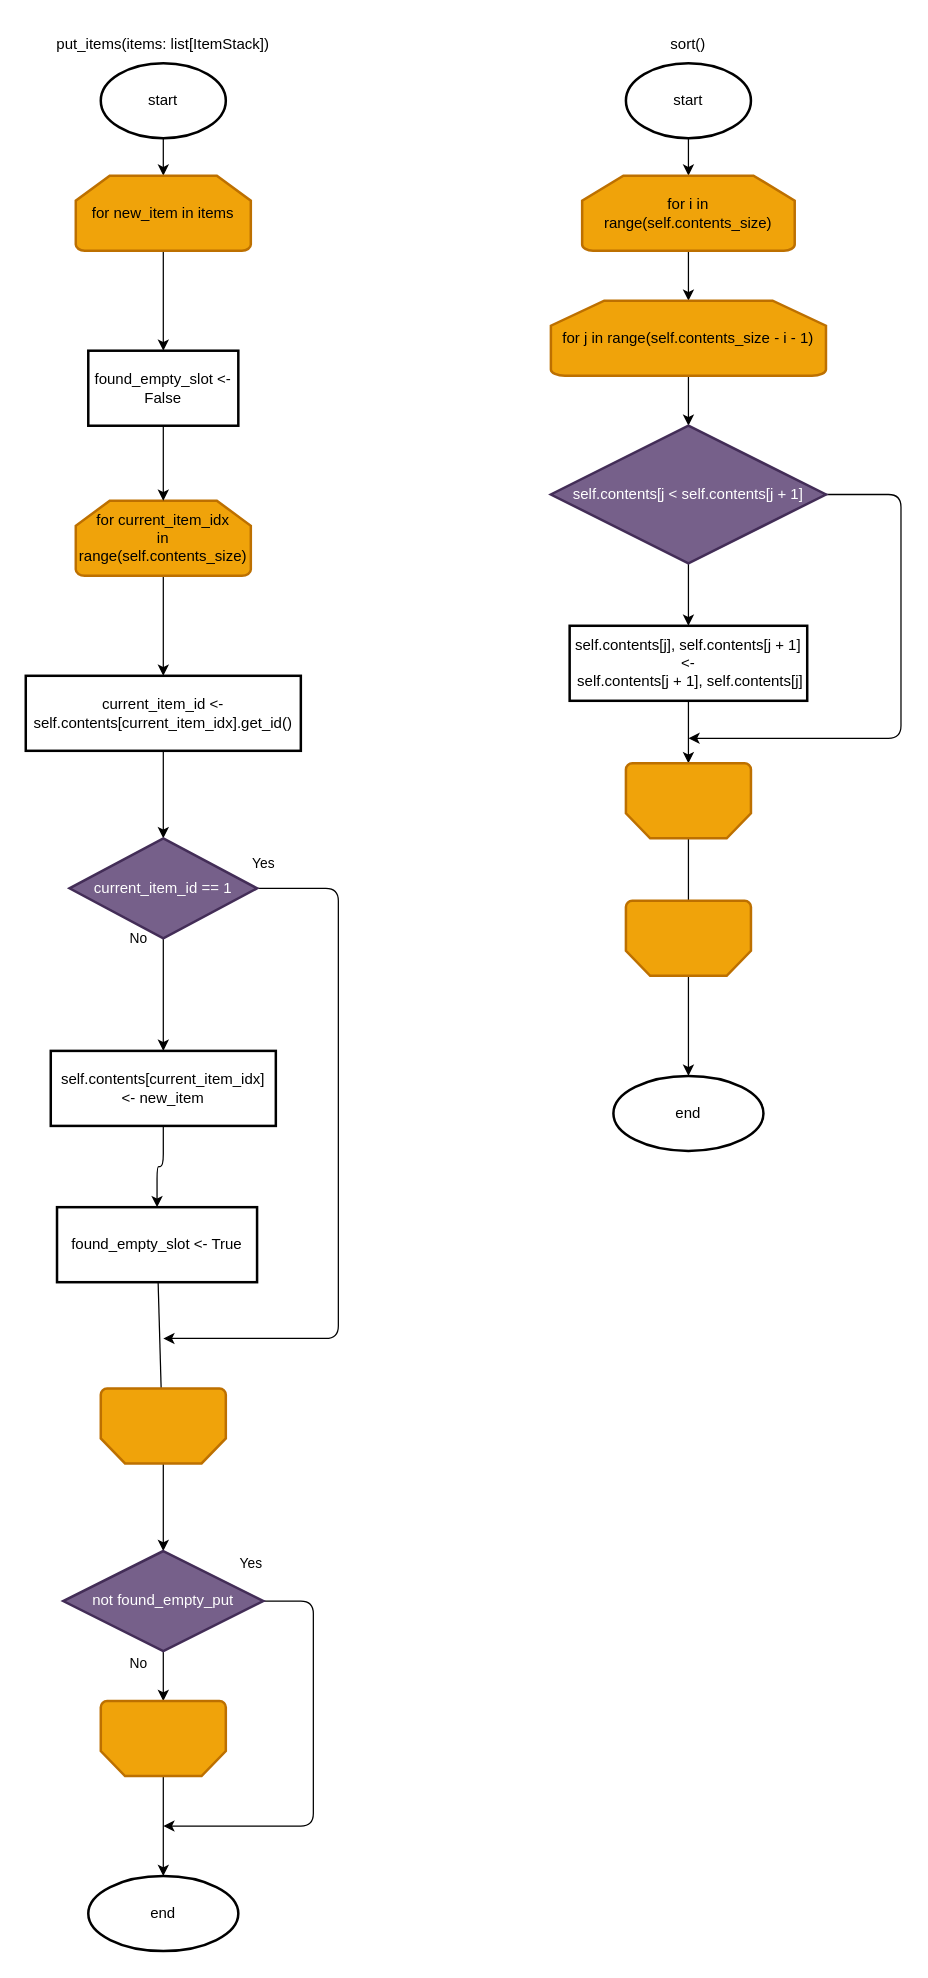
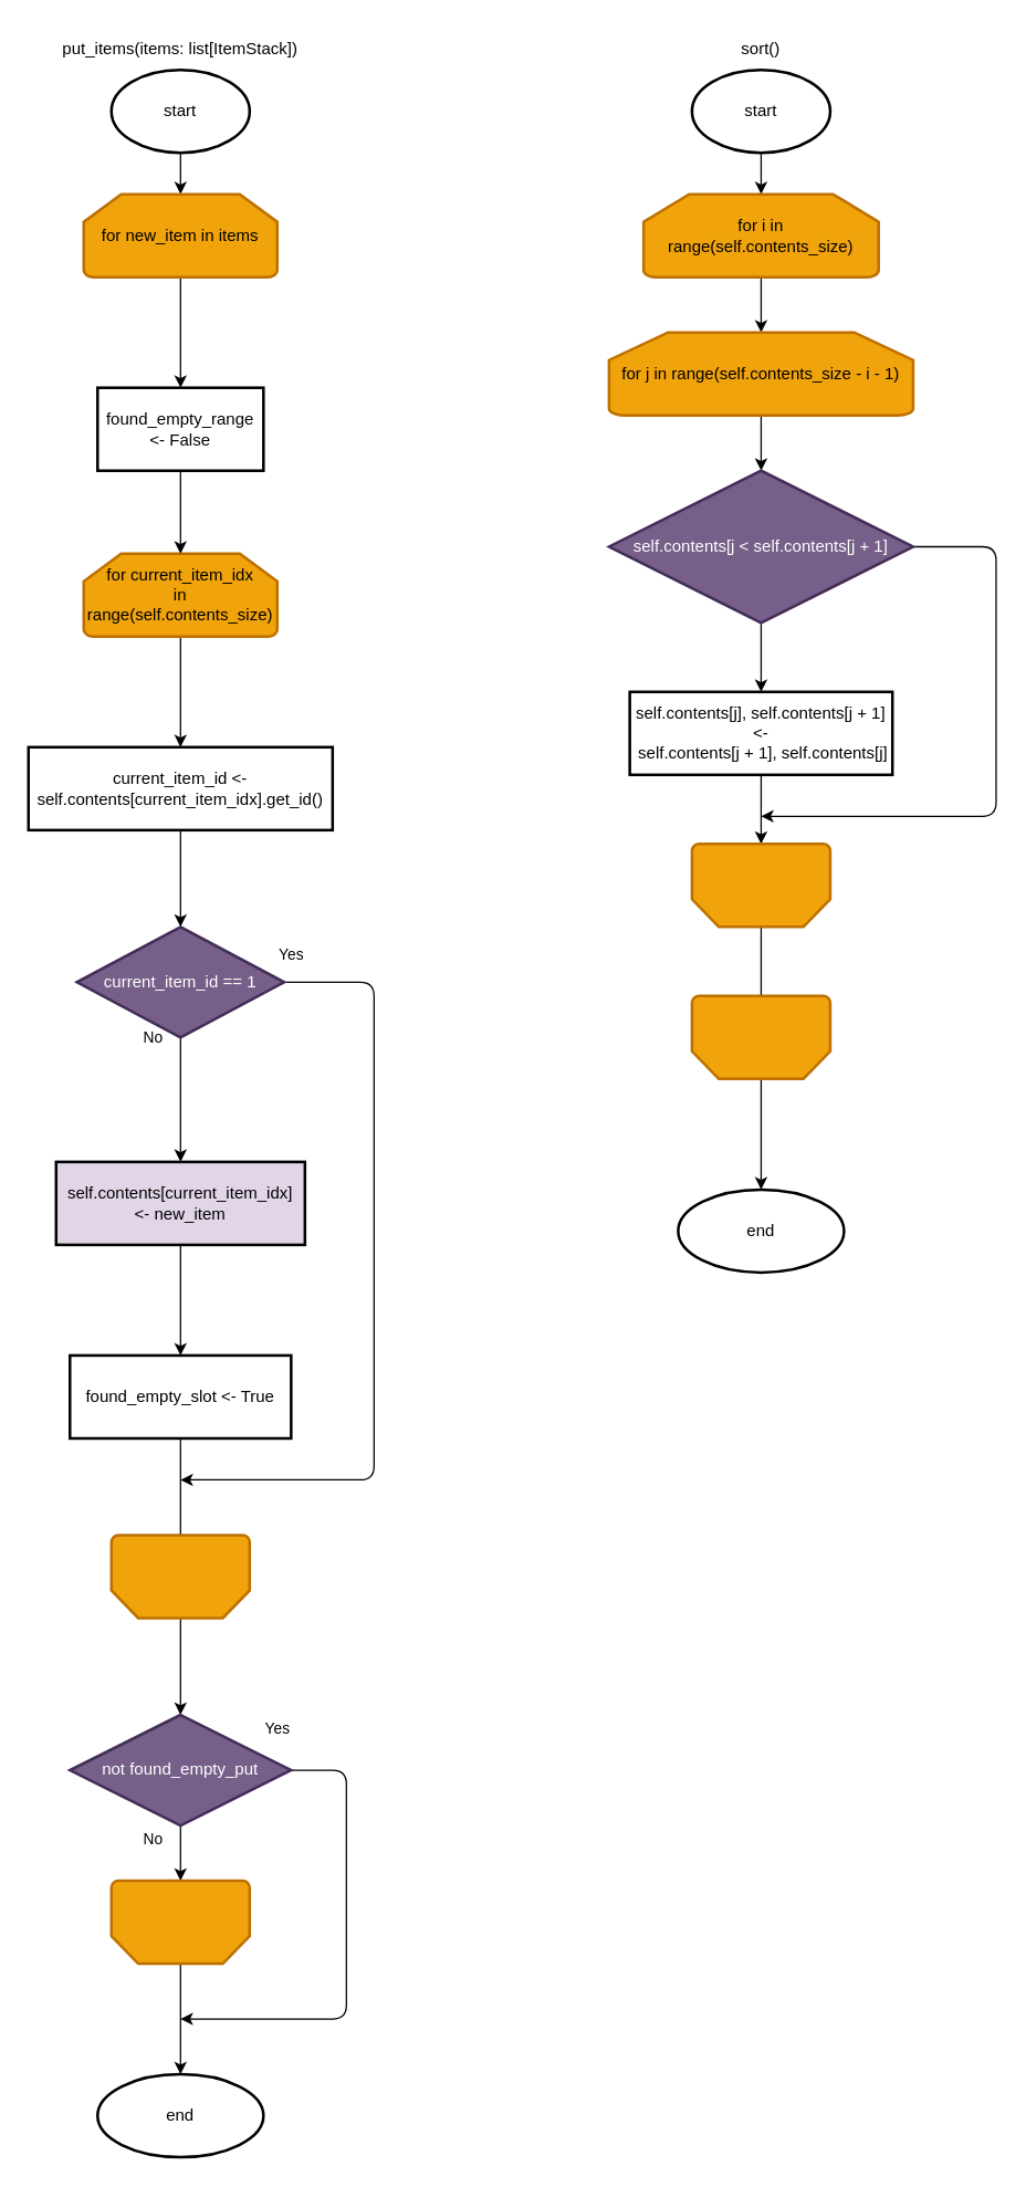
  <mxCell id="0" />
  <mxCell id="1" parent="0" />
  <mxCell id="2" style="edgeStyle=orthogonalEdgeStyle;html=1;entryX=0.5;entryY=0;entryDx=0;entryDy=0;entryPerimeter=0;" parent="1" source="3" target="23" edge="1"><mxGeometry relative="1" as="geometry" /></mxCell>
  <mxCell id="3" value="start" style="strokeWidth=2;html=1;shape=mxgraph.flowchart.start_1;whiteSpace=wrap;" parent="1" vertex="1"><mxGeometry x="80" y="50" width="100" height="60" as="geometry" /></mxCell>
  <mxCell id="4" value="put_items(items: list[ItemStack])" style="text;html=1;strokeColor=none;fillColor=none;align=center;verticalAlign=middle;whiteSpace=wrap;rounded=0;" parent="1" vertex="1"><mxGeometry x="35" y="20" width="190" height="30" as="geometry" /></mxCell>
  <mxCell id="5" value="sort()" style="text;html=1;strokeColor=none;fillColor=none;align=center;verticalAlign=middle;whiteSpace=wrap;rounded=0;" parent="1" vertex="1"><mxGeometry x="520" y="20" width="60" height="30" as="geometry" /></mxCell>
  <mxCell id="6" style="edgeStyle=none;html=1;entryX=0.5;entryY=0;entryDx=0;entryDy=0;entryPerimeter=0;" parent="1" source="7" target="9" edge="1"><mxGeometry relative="1" as="geometry" /></mxCell>
  <mxCell id="7" value="start" style="strokeWidth=2;html=1;shape=mxgraph.flowchart.start_1;whiteSpace=wrap;" parent="1" vertex="1"><mxGeometry x="500" y="50" width="100" height="60" as="geometry" /></mxCell>
  <mxCell id="8" style="edgeStyle=none;html=1;entryX=0.5;entryY=0;entryDx=0;entryDy=0;entryPerimeter=0;" parent="1" source="9" target="11" edge="1"><mxGeometry relative="1" as="geometry" /></mxCell>
  <mxCell id="9" value="for i in range(self.contents_size)" style="strokeWidth=2;html=1;shape=mxgraph.flowchart.loop_limit;whiteSpace=wrap;fillColor=#f0a30a;fontColor=#000000;strokeColor=#BD7000;" parent="1" vertex="1"><mxGeometry x="465" y="140" width="170" height="60" as="geometry" /></mxCell>
  <mxCell id="10" value="" style="edgeStyle=none;html=1;" parent="1" source="11" target="14" edge="1"><mxGeometry relative="1" as="geometry" /></mxCell>
  <mxCell id="11" value="for j in range(self.contents_size - i - 1)" style="strokeWidth=2;html=1;shape=mxgraph.flowchart.loop_limit;whiteSpace=wrap;fillColor=#f0a30a;fontColor=#000000;strokeColor=#BD7000;" parent="1" vertex="1"><mxGeometry x="440" y="240" width="220" height="60" as="geometry" /></mxCell>
  <mxCell id="12" value="" style="edgeStyle=none;html=1;" parent="1" source="14" target="16" edge="1"><mxGeometry relative="1" as="geometry" /></mxCell>
  <mxCell id="13" style="edgeStyle=orthogonalEdgeStyle;html=1;" parent="1" source="14" edge="1"><mxGeometry relative="1" as="geometry"><mxPoint x="550" y="590" as="targetPoint" /><Array as="points"><mxPoint x="720" y="395" /></Array></mxGeometry></mxCell>
  <mxCell id="14" value="self.contents[j &amp;lt; self.contents[j + 1]" style="rhombus;whiteSpace=wrap;html=1;strokeWidth=2;fillColor=#76608a;fontColor=#ffffff;strokeColor=#432D57;" parent="1" vertex="1"><mxGeometry x="440" y="340" width="220" height="110" as="geometry" /></mxCell>
  <mxCell id="15" style="edgeStyle=none;html=1;entryX=0.5;entryY=1;entryDx=0;entryDy=0;entryPerimeter=0;" parent="1" source="16" target="18" edge="1"><mxGeometry relative="1" as="geometry" /></mxCell>
  <mxCell id="16" value="self.contents[j], self.contents[j + 1] &amp;lt;-&lt;br&gt;&amp;nbsp;self.contents[j + 1], self.contents[j]" style="whiteSpace=wrap;html=1;strokeWidth=2;" parent="1" vertex="1"><mxGeometry x="455" y="500" width="190" height="60" as="geometry" /></mxCell>
  <mxCell id="17" style="edgeStyle=none;html=1;entryX=0.5;entryY=0;entryDx=0;entryDy=0;entryPerimeter=0;" parent="1" source="18" target="20" edge="1"><mxGeometry relative="1" as="geometry" /></mxCell>
  <mxCell id="18" value="" style="strokeWidth=2;html=1;shape=mxgraph.flowchart.loop_limit;whiteSpace=wrap;rotation=-180;fillColor=#f0a30a;fontColor=#000000;strokeColor=#BD7000;" parent="1" vertex="1"><mxGeometry x="500" y="610" width="100" height="60" as="geometry" /></mxCell>
  <mxCell id="19" value="" style="edgeStyle=orthogonalEdgeStyle;html=1;" parent="1" source="20" target="21" edge="1"><mxGeometry relative="1" as="geometry" /></mxCell>
  <mxCell id="20" value="" style="strokeWidth=2;html=1;shape=mxgraph.flowchart.loop_limit;whiteSpace=wrap;rotation=-180;fillColor=#f0a30a;fontColor=#000000;strokeColor=#BD7000;" parent="1" vertex="1"><mxGeometry x="500" y="720" width="100" height="60" as="geometry" /></mxCell>
  <mxCell id="21" value="end" style="ellipse;whiteSpace=wrap;html=1;strokeWidth=2;" parent="1" vertex="1"><mxGeometry x="490" y="860" width="120" height="60" as="geometry" /></mxCell>
  <mxCell id="22" value="" style="edgeStyle=orthogonalEdgeStyle;html=1;" parent="1" source="23" target="27" edge="1"><mxGeometry relative="1" as="geometry" /></mxCell>
  <mxCell id="23" value="for new_item in items" style="strokeWidth=2;html=1;shape=mxgraph.flowchart.loop_limit;whiteSpace=wrap;fillColor=#f0a30a;fontColor=#000000;strokeColor=#BD7000;" parent="1" vertex="1"><mxGeometry x="60" y="140" width="140" height="60" as="geometry" /></mxCell>
  <mxCell id="24" value="" style="edgeStyle=orthogonalEdgeStyle;html=1;" parent="1" source="25" target="29" edge="1"><mxGeometry relative="1" as="geometry" /></mxCell>
  <mxCell id="25" value="for current_item_idx&lt;br&gt;in range(self.contents_size)" style="strokeWidth=2;html=1;shape=mxgraph.flowchart.loop_limit;whiteSpace=wrap;fillColor=#f0a30a;fontColor=#000000;strokeColor=#BD7000;" parent="1" vertex="1"><mxGeometry x="60" y="400" width="140" height="60" as="geometry" /></mxCell>
  <mxCell id="26" style="edgeStyle=orthogonalEdgeStyle;html=1;entryX=0.5;entryY=0;entryDx=0;entryDy=0;entryPerimeter=0;" parent="1" source="27" target="25" edge="1"><mxGeometry relative="1" as="geometry" /></mxCell>
- <mxCell id="27" value="found_empty_slot &amp;lt;- False" style="whiteSpace=wrap;html=1;strokeWidth=2;" parent="1" vertex="1"><mxGeometry x="70" y="280" width="120" height="60" as="geometry" /></mxCell>
+ <mxCell id="27" value="found_empty_range &amp;lt;- False" style="whiteSpace=wrap;html=1;strokeWidth=2;" parent="1" vertex="1"><mxGeometry x="70" y="280" width="120" height="60" as="geometry" /></mxCell>
  <mxCell id="28" value="" style="edgeStyle=orthogonalEdgeStyle;html=1;" parent="1" source="29" target="32" edge="1"><mxGeometry relative="1" as="geometry" /></mxCell>
  <mxCell id="29" value="current_item_id &amp;lt;-&lt;br&gt;self.contents[current_item_idx].get_id()" style="whiteSpace=wrap;html=1;strokeWidth=2;" parent="1" vertex="1"><mxGeometry x="20" y="540" width="220" height="60" as="geometry" /></mxCell>
  <mxCell id="30" value="No" style="edgeStyle=orthogonalEdgeStyle;html=1;" parent="1" source="32" target="34" edge="1"><mxGeometry x="-1" y="-20" relative="1" as="geometry"><mxPoint as="offset" /></mxGeometry></mxCell>
  <mxCell id="31" value="Yes" style="edgeStyle=orthogonalEdgeStyle;html=1;" edge="1" parent="1" source="32"><mxGeometry x="-0.982" y="20" relative="1" as="geometry"><mxPoint x="130" y="1070" as="targetPoint" /><Array as="points"><mxPoint x="270" y="710" /></Array><mxPoint as="offset" /></mxGeometry></mxCell>
  <mxCell id="32" value="current_item_id == 1" style="rhombus;whiteSpace=wrap;html=1;strokeWidth=2;fillColor=#76608a;fontColor=#ffffff;strokeColor=#432D57;" parent="1" vertex="1"><mxGeometry x="55" y="670" width="150" height="80" as="geometry" /></mxCell>
  <mxCell id="33" value="" style="edgeStyle=orthogonalEdgeStyle;html=1;" parent="1" source="34" target="36" edge="1"><mxGeometry relative="1" as="geometry" /></mxCell>
- <mxCell id="34" value="self.contents[current_item_idx]&lt;br&gt;&amp;lt;- new_item" style="whiteSpace=wrap;html=1;strokeWidth=2;" parent="1" vertex="1"><mxGeometry x="40" y="840" width="180" height="60" as="geometry" /></mxCell>
+ <mxCell id="34" value="self.contents[current_item_idx]&lt;br&gt;&amp;lt;- new_item" style="whiteSpace=wrap;html=1;strokeWidth=2;fillColor=#e1d5e7;" parent="1" vertex="1"><mxGeometry x="40" y="840" width="180" height="60" as="geometry" /></mxCell>
  <mxCell id="35" style="edgeStyle=none;html=1;entryX=0.5;entryY=0;entryDx=0;entryDy=0;entryPerimeter=0;" edge="1" parent="1" source="36" target="38"><mxGeometry relative="1" as="geometry" /></mxCell>
- <mxCell id="36" value="found_empty_slot &amp;lt;- True" style="whiteSpace=wrap;html=1;strokeWidth=2;" parent="1" vertex="1"><mxGeometry x="45" y="965" width="160" height="60" as="geometry" /></mxCell>
+ <mxCell id="36" value="found_empty_slot &amp;lt;- True" style="whiteSpace=wrap;html=1;strokeWidth=2;" parent="1" vertex="1"><mxGeometry x="50" y="980" width="160" height="60" as="geometry" /></mxCell>
  <mxCell id="37" value="" style="edgeStyle=orthogonalEdgeStyle;html=1;" edge="1" parent="1" source="38" target="41"><mxGeometry relative="1" as="geometry" /></mxCell>
  <mxCell id="38" value="" style="strokeWidth=2;html=1;shape=mxgraph.flowchart.loop_limit;whiteSpace=wrap;rotation=-180;fillColor=#f0a30a;fontColor=#000000;strokeColor=#BD7000;" vertex="1" parent="1"><mxGeometry x="80" y="1110" width="100" height="60" as="geometry" /></mxCell>
  <mxCell id="39" value="Yes" style="edgeStyle=orthogonalEdgeStyle;html=1;" edge="1" parent="1" source="41"><mxGeometry x="-1" y="32" relative="1" as="geometry"><mxPoint x="130" y="1460" as="targetPoint" /><Array as="points"><mxPoint x="250" y="1280" /></Array><mxPoint x="-10" y="2" as="offset" /></mxGeometry></mxCell>
  <mxCell id="40" value="No" style="edgeStyle=orthogonalEdgeStyle;html=1;entryX=0.5;entryY=1;entryDx=0;entryDy=0;entryPerimeter=0;" edge="1" parent="1" source="41" target="43"><mxGeometry x="-0.5" y="-20" relative="1" as="geometry"><Array as="points"><mxPoint x="130" y="1340" /><mxPoint x="130" y="1340" /></Array><mxPoint as="offset" /></mxGeometry></mxCell>
  <mxCell id="41" value="not found_empty_put" style="rhombus;whiteSpace=wrap;html=1;strokeWidth=2;fillColor=#76608a;fontColor=#ffffff;strokeColor=#432D57;" vertex="1" parent="1"><mxGeometry x="50" y="1240" width="160" height="80" as="geometry" /></mxCell>
  <mxCell id="42" value="" style="edgeStyle=orthogonalEdgeStyle;html=1;" edge="1" parent="1" source="43" target="44"><mxGeometry relative="1" as="geometry" /></mxCell>
  <mxCell id="43" value="" style="strokeWidth=2;html=1;shape=mxgraph.flowchart.loop_limit;whiteSpace=wrap;rotation=-180;fillColor=#f0a30a;fontColor=#000000;strokeColor=#BD7000;" vertex="1" parent="1"><mxGeometry x="80" y="1360" width="100" height="60" as="geometry" /></mxCell>
  <mxCell id="44" value="end" style="ellipse;whiteSpace=wrap;html=1;strokeWidth=2;" vertex="1" parent="1"><mxGeometry x="70" y="1500" width="120" height="60" as="geometry" /></mxCell>
